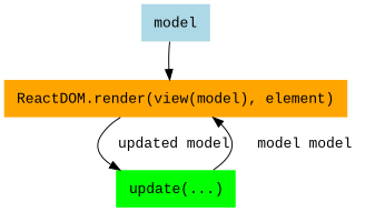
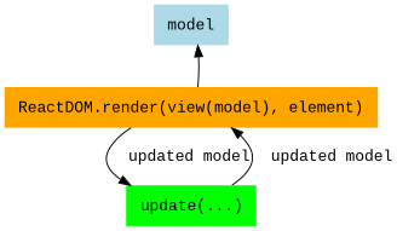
  digraph {
    fontname="Liberation Mono"
    node [fontname="Liberation Mono" shape=plaintext style=filled]
    edge [fontname="Liberation Mono"]
    n1 [fillcolor=lightblue label=<     <table border="0">       <tr>         <td>model</td>       </tr>     </table>   >]
    n2 [fillcolor=orange label=<     <table border="0">       <tr>         <td>ReactDOM.render(view(model), element)</td>       </tr>     </table>   >]
    n3 [fillcolor=green label=<     <table border="0">       <tr>         <td>update(...)</td>       </tr>     </table>   >]
-   n1 -> n2
+   n2 -> n1
    n2 -> n3 [label="  updated model"]
-   n3 -> n2 [label="  model model"]
+   n3 -> n2 [label="  updated model"]
  }
